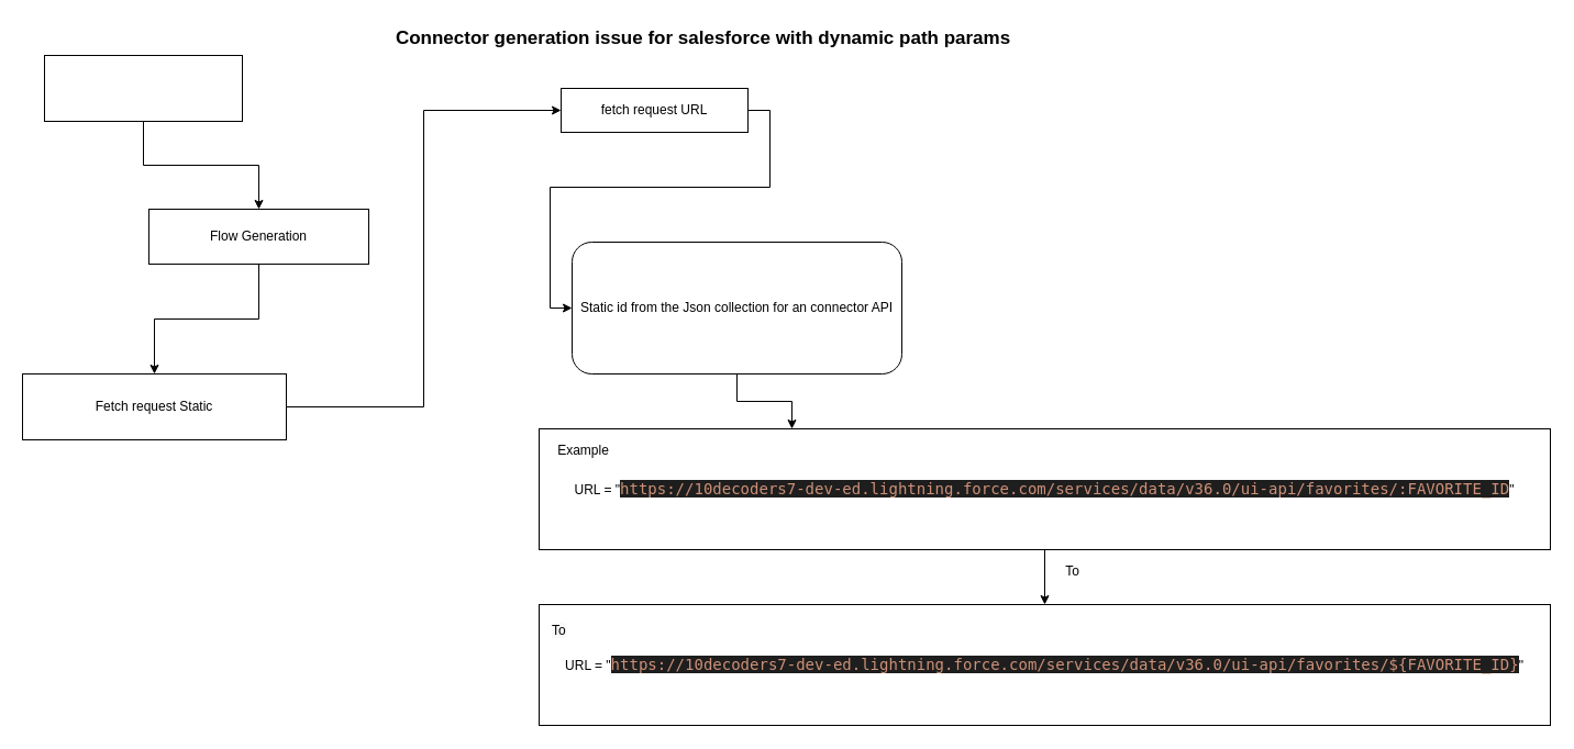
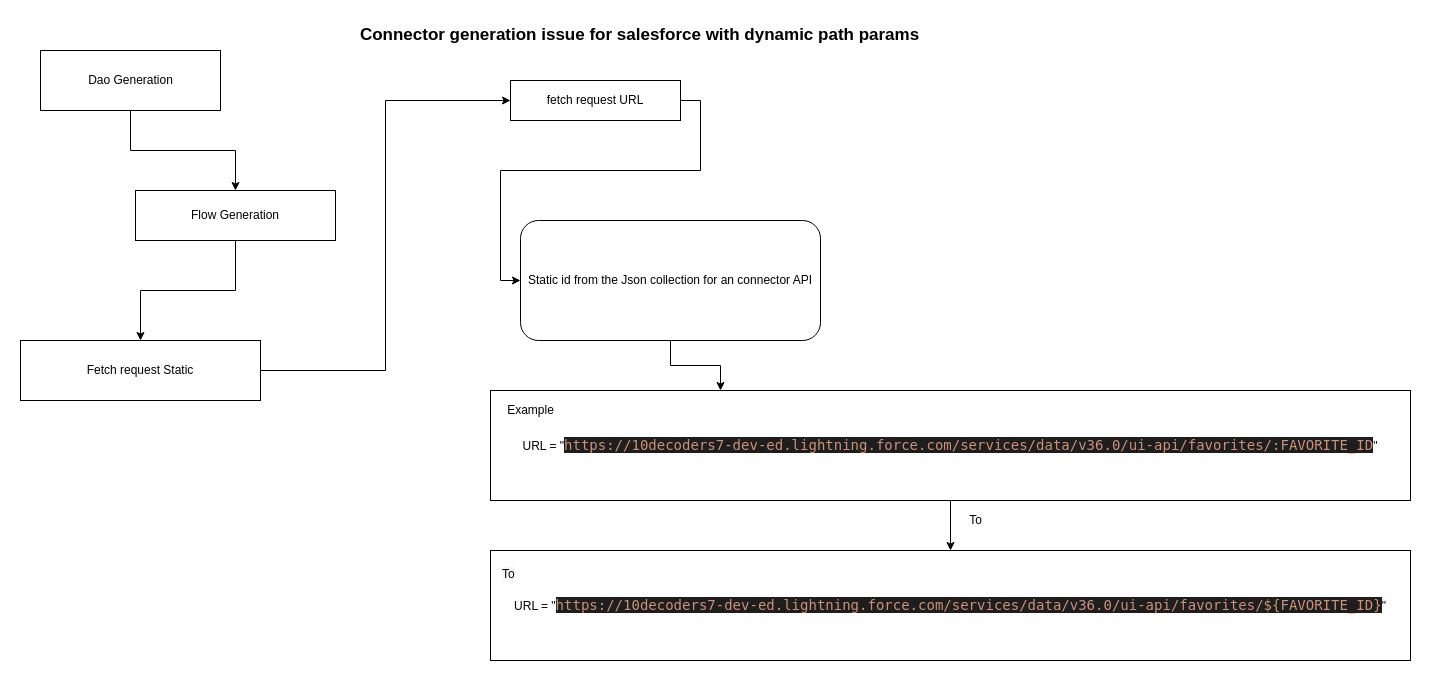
  <mxCell id="0" />
  <mxCell id="1" parent="0" />
  <mxCell id="2" style="edgeStyle=orthogonalEdgeStyle;rounded=0;orthogonalLoop=1;jettySize=auto;html=1;exitX=0.5;exitY=1;exitDx=0;exitDy=0;entryX=0.5;entryY=0;entryDx=0;entryDy=0;" edge="1" parent="1" source="3" target="13"><mxGeometry relative="1" as="geometry" /></mxCell>
  <mxCell id="3" value="" style="rounded=0;whiteSpace=wrap;html=1;" vertex="1" parent="1"><mxGeometry x="40" y="50" width="180" height="60" as="geometry" /></mxCell>
  <mxCell id="4" style="edgeStyle=orthogonalEdgeStyle;rounded=0;orthogonalLoop=1;jettySize=auto;html=1;exitX=1;exitY=0.5;exitDx=0;exitDy=0;entryX=0;entryY=0.5;entryDx=0;entryDy=0;" edge="1" parent="1" source="6" target="8"><mxGeometry relative="1" as="geometry" /></mxCell>
+ <mxCell id="5" value="Dao Generation" style="text;html=1;align=center;verticalAlign=middle;resizable=0;points=[];autosize=1;strokeColor=none;" vertex="1" parent="1"><mxGeometry x="80" y="70" width="100" height="20" as="geometry" /></mxCell>
  <mxCell id="6" value="fetch request URL" style="rounded=0;whiteSpace=wrap;html=1;" vertex="1" parent="1"><mxGeometry x="510" y="80" width="170" height="40" as="geometry" /></mxCell>
  <mxCell id="7" style="edgeStyle=orthogonalEdgeStyle;rounded=0;orthogonalLoop=1;jettySize=auto;html=1;exitX=0.5;exitY=1;exitDx=0;exitDy=0;entryX=0.25;entryY=0;entryDx=0;entryDy=0;" edge="1" parent="1" source="8" target="10"><mxGeometry relative="1" as="geometry" /></mxCell>
  <mxCell id="8" value="Static id from the Json collection for an connector API" style="rounded=1;whiteSpace=wrap;html=1;" vertex="1" parent="1"><mxGeometry x="520" y="220" width="300" height="120" as="geometry" /></mxCell>
  <mxCell id="9" value="" style="edgeStyle=orthogonalEdgeStyle;rounded=0;orthogonalLoop=1;jettySize=auto;html=1;" edge="1" parent="1" source="10" target="16"><mxGeometry relative="1" as="geometry" /></mxCell>
  <mxCell id="10" value="URL = &quot;&lt;span style=&quot;color: rgb(206 , 145 , 120) ; background-color: rgb(30 , 30 , 30) ; font-family: &amp;#34;droid sans mono&amp;#34; , monospace , monospace , &amp;#34;droid sans fallback&amp;#34; ; font-size: 14px&quot;&gt;https://10decoders7-dev-ed.lightning.force.com/&lt;/span&gt;&lt;span style=&quot;color: rgb(206 , 145 , 120) ; background-color: rgb(30 , 30 , 30) ; font-family: &amp;#34;droid sans mono&amp;#34; , monospace , monospace , &amp;#34;droid sans fallback&amp;#34; ; font-size: 14px&quot;&gt;services/data/v36.0/ui-api/favorites/:FAVORITE_ID&lt;/span&gt;&lt;span&gt;&quot;&lt;/span&gt;" style="rounded=0;whiteSpace=wrap;html=1;" vertex="1" parent="1"><mxGeometry x="490" y="390" width="920" height="110" as="geometry" /></mxCell>
  <mxCell id="11" value="Example" style="text;html=1;align=center;verticalAlign=middle;resizable=0;points=[];autosize=1;strokeColor=none;" vertex="1" parent="1"><mxGeometry x="500" y="400" width="60" height="20" as="geometry" /></mxCell>
  <mxCell id="12" style="edgeStyle=orthogonalEdgeStyle;rounded=0;orthogonalLoop=1;jettySize=auto;html=1;exitX=0.5;exitY=1;exitDx=0;exitDy=0;" edge="1" parent="1" source="13" target="15"><mxGeometry relative="1" as="geometry" /></mxCell>
  <mxCell id="13" value="Flow Generation" style="rounded=0;whiteSpace=wrap;html=1;" vertex="1" parent="1"><mxGeometry x="135" y="190" width="200" height="50" as="geometry" /></mxCell>
  <mxCell id="14" style="edgeStyle=orthogonalEdgeStyle;rounded=0;orthogonalLoop=1;jettySize=auto;html=1;exitX=1;exitY=0.5;exitDx=0;exitDy=0;entryX=0;entryY=0.5;entryDx=0;entryDy=0;" edge="1" parent="1" source="15" target="6"><mxGeometry relative="1" as="geometry" /></mxCell>
  <mxCell id="15" value="Fetch request Static" style="rounded=0;whiteSpace=wrap;html=1;" vertex="1" parent="1"><mxGeometry x="20" y="340" width="240" height="60" as="geometry" /></mxCell>
  <mxCell id="16" value="URL = &quot;&lt;span style=&quot;color: rgb(206 , 145 , 120) ; background-color: rgb(30 , 30 , 30) ; font-family: &amp;#34;droid sans mono&amp;#34; , monospace , monospace , &amp;#34;droid sans fallback&amp;#34; ; font-size: 14px&quot;&gt;https://10decoders7-dev-ed.lightning.force.com/&lt;/span&gt;&lt;span style=&quot;color: rgb(206 , 145 , 120) ; background-color: rgb(30 , 30 , 30) ; font-family: &amp;#34;droid sans mono&amp;#34; , monospace , monospace , &amp;#34;droid sans fallback&amp;#34; ; font-size: 14px&quot;&gt;services/data/v36.0/ui-api/favorites/${FAVORITE_ID}&lt;/span&gt;&lt;span&gt;&quot;&lt;/span&gt;" style="rounded=0;whiteSpace=wrap;html=1;" vertex="1" parent="1"><mxGeometry x="490" y="550" width="920" height="110" as="geometry" /></mxCell>
  <mxCell id="17" value="&lt;span style=&quot;color: rgb(0 , 0 , 0) ; font-family: &amp;#34;helvetica&amp;#34; ; font-size: 12px ; font-style: normal ; font-weight: 400 ; letter-spacing: normal ; text-align: center ; text-indent: 0px ; text-transform: none ; word-spacing: 0px ; background-color: rgb(248 , 249 , 250) ; display: inline ; float: none&quot;&gt;To&lt;/span&gt;" style="text;whiteSpace=wrap;html=1;" vertex="1" parent="1"><mxGeometry x="500" y="560" width="70" height="30" as="geometry" /></mxCell>
  <mxCell id="18" value="To" style="text;html=1;align=center;verticalAlign=middle;resizable=0;points=[];autosize=1;strokeColor=none;" vertex="1" parent="1"><mxGeometry x="960" y="510" width="30" height="20" as="geometry" /></mxCell>
  <mxCell id="19" value="Connector generation issue for salesforce with dynamic path params" style="text;html=1;align=center;verticalAlign=middle;resizable=0;points=[];autosize=1;strokeColor=none;fontSize=17;fontStyle=1" vertex="1" parent="1"><mxGeometry x="354" y="20" width="570" height="30" as="geometry" /></mxCell>
